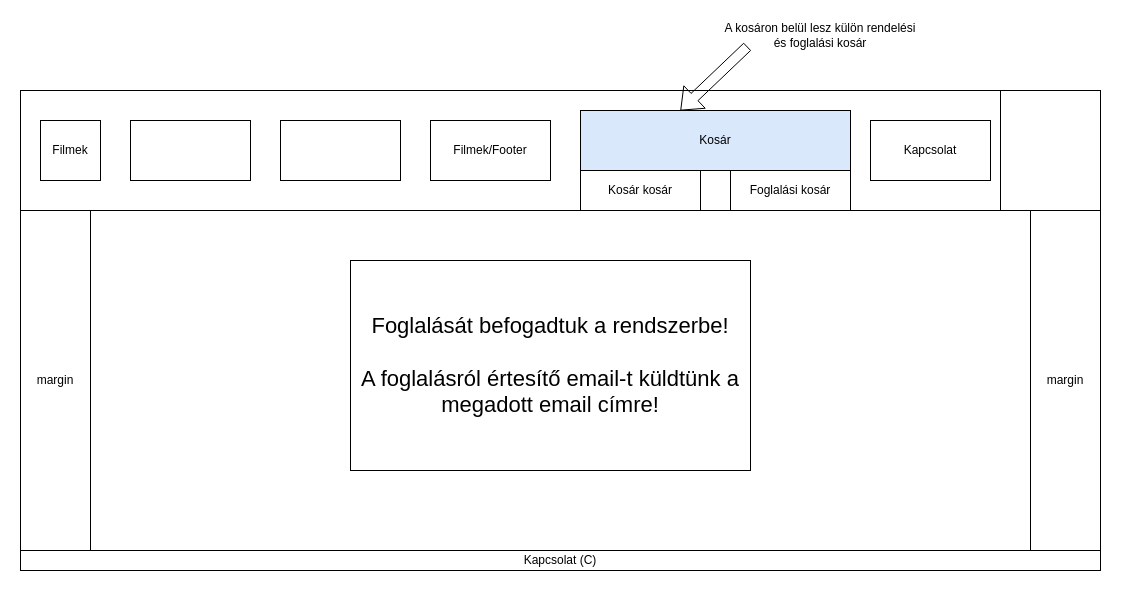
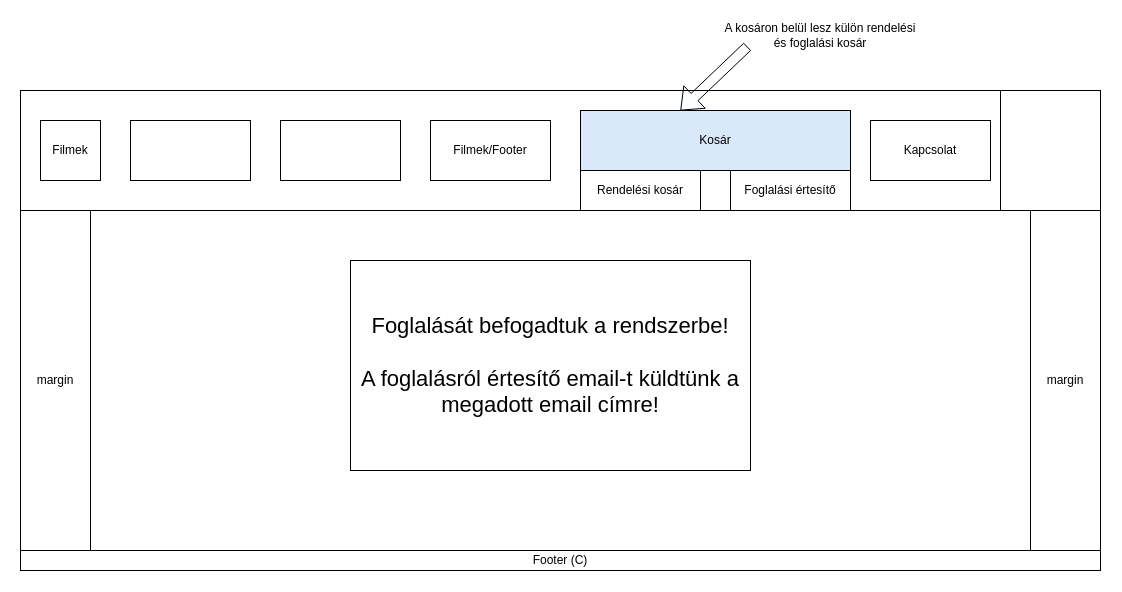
  <mxCell id="0" />
  <mxCell id="1" parent="0" />
  <mxCell id="2" value="" style="rounded=0;whiteSpace=wrap;html=1;" vertex="1" parent="1"><mxGeometry x="20" y="90" width="1080" height="480" as="geometry" /></mxCell>
  <mxCell id="3" value="" style="rounded=0;whiteSpace=wrap;html=1;" vertex="1" parent="1"><mxGeometry x="20" y="90" width="1080" height="120" as="geometry" /></mxCell>
  <mxCell id="4" style="edgeStyle=orthogonalEdgeStyle;rounded=0;orthogonalLoop=1;jettySize=auto;html=1;exitX=0.5;exitY=0;exitDx=0;exitDy=0;" edge="1" parent="1" source="5"><mxGeometry relative="1" as="geometry"><mxPoint x="560" y="550" as="targetPoint" /></mxGeometry></mxCell>
  <mxCell id="5" value="" style="rounded=0;whiteSpace=wrap;html=1;" vertex="1" parent="1"><mxGeometry x="20" y="550" width="1080" height="20" as="geometry" /></mxCell>
  <mxCell id="6" value="" style="rounded=0;whiteSpace=wrap;html=1;" vertex="1" parent="1"><mxGeometry x="1000" y="90" width="100" height="120" as="geometry" /></mxCell>
  <mxCell id="7" value="" style="rounded=0;whiteSpace=wrap;html=1;" vertex="1" parent="1"><mxGeometry x="130" y="120" width="120" height="60" as="geometry" /></mxCell>
  <mxCell id="8" value="" style="rounded=0;whiteSpace=wrap;html=1;" vertex="1" parent="1"><mxGeometry x="730" y="150" width="120" height="60" as="geometry" /></mxCell>
  <mxCell id="9" value="" style="rounded=0;whiteSpace=wrap;html=1;" vertex="1" parent="1"><mxGeometry x="280" y="120" width="120" height="60" as="geometry" /></mxCell>
  <mxCell id="10" value="" style="rounded=0;whiteSpace=wrap;html=1;" vertex="1" parent="1"><mxGeometry x="580" y="150" width="120" height="60" as="geometry" /></mxCell>
  <mxCell id="11" value="" style="rounded=0;whiteSpace=wrap;html=1;" vertex="1" parent="1"><mxGeometry x="430" y="120" width="120" height="60" as="geometry" /></mxCell>
  <mxCell id="12" value="" style="rounded=0;whiteSpace=wrap;html=1;" vertex="1" parent="1"><mxGeometry x="90" y="210" width="940" height="340" as="geometry" /></mxCell>
  <mxCell id="13" value="" style="rounded=0;whiteSpace=wrap;html=1;" vertex="1" parent="1"><mxGeometry x="40" y="120" width="60" height="60" as="geometry" /></mxCell>
  <mxCell id="14" value="&lt;div&gt;Filmek&lt;/div&gt;" style="text;html=1;align=center;verticalAlign=middle;whiteSpace=wrap;rounded=0;" vertex="1" parent="1"><mxGeometry x="40" y="120" width="60" height="60" as="geometry" /></mxCell>
  <mxCell id="15" value="Filmek/Footer" style="text;html=1;align=center;verticalAlign=middle;whiteSpace=wrap;rounded=0;" vertex="1" parent="1"><mxGeometry x="430" y="120" width="120" height="60" as="geometry" /></mxCell>
- <mxCell id="16" value="Kosár kosár" style="text;html=1;align=center;verticalAlign=middle;whiteSpace=wrap;rounded=0;" vertex="1" parent="1"><mxGeometry x="580" y="160" width="120" height="60" as="geometry" /></mxCell>
- <mxCell id="17" value="Kapcsolat (C)" style="text;html=1;align=center;verticalAlign=middle;whiteSpace=wrap;rounded=0;" vertex="1" parent="1"><mxGeometry x="20" y="550" width="1080" height="20" as="geometry" /></mxCell>
+ <mxCell id="16" value="Rendelési kosár" style="text;html=1;align=center;verticalAlign=middle;whiteSpace=wrap;rounded=0;" vertex="1" parent="1"><mxGeometry x="580" y="160" width="120" height="60" as="geometry" /></mxCell>
+ <mxCell id="17" value="Footer (C)" style="text;html=1;align=center;verticalAlign=middle;whiteSpace=wrap;rounded=0;" vertex="1" parent="1"><mxGeometry x="20" y="550" width="1080" height="20" as="geometry" /></mxCell>
  <mxCell id="18" value="margin" style="text;html=1;align=center;verticalAlign=middle;whiteSpace=wrap;rounded=0;" vertex="1" parent="1"><mxGeometry x="20" y="210" width="70" height="340" as="geometry" /></mxCell>
  <mxCell id="19" value="margin" style="text;html=1;align=center;verticalAlign=middle;whiteSpace=wrap;rounded=0;" vertex="1" parent="1"><mxGeometry x="1030" y="210" width="70" height="340" as="geometry" /></mxCell>
  <mxCell id="20" value="" style="rounded=0;whiteSpace=wrap;html=1;" vertex="1" parent="1"><mxGeometry x="870" y="120" width="120" height="60" as="geometry" /></mxCell>
  <mxCell id="21" value="Kapcsolat" style="text;html=1;align=center;verticalAlign=middle;whiteSpace=wrap;rounded=0;" vertex="1" parent="1"><mxGeometry x="870" y="120" width="120" height="60" as="geometry" /></mxCell>
- <mxCell id="22" value="Foglalási kosár" style="text;html=1;align=center;verticalAlign=middle;whiteSpace=wrap;rounded=0;" vertex="1" parent="1"><mxGeometry x="730" y="160" width="120" height="60" as="geometry" /></mxCell>
+ <mxCell id="22" value="Foglalási értesítő" style="text;html=1;align=center;verticalAlign=middle;whiteSpace=wrap;rounded=0;" vertex="1" parent="1"><mxGeometry x="730" y="160" width="120" height="60" as="geometry" /></mxCell>
  <mxCell id="23" value="Kosár" style="rounded=0;whiteSpace=wrap;html=1;fillColor=#dae8fc;" vertex="1" parent="1"><mxGeometry x="580" y="110" width="270" height="60" as="geometry" /></mxCell>
  <mxCell id="24" value="A kosáron belül lesz külön rendelési és foglalási kosár" style="text;html=1;align=center;verticalAlign=middle;whiteSpace=wrap;rounded=0;" vertex="1" parent="1"><mxGeometry x="720" y="20" width="200" height="30" as="geometry" /></mxCell>
  <mxCell id="25" value="" style="endArrow=classic;html=1;rounded=0;entryX=0.37;entryY=0;entryDx=0;entryDy=0;shape=flexArrow;entryPerimeter=0;exitX=0.135;exitY=0.867;exitDx=0;exitDy=0;exitPerimeter=0;" edge="1" parent="1" source="24" target="23"><mxGeometry width="50" height="50" relative="1" as="geometry"><mxPoint x="600" y="70" as="sourcePoint" /><mxPoint x="480" y="150" as="targetPoint" /></mxGeometry></mxCell>
  <mxCell id="26" value="&lt;font style=&quot;font-size: 22px;&quot;&gt;Foglalását befogadtuk a rendszerbe!&lt;/font&gt;&lt;div&gt;&lt;span style=&quot;font-size: 22px;&quot;&gt;&lt;br&gt;&lt;/span&gt;&lt;div&gt;&lt;font style=&quot;font-size: 22px;&quot;&gt;A foglalásról értesítő email-t küldtünk a megadott email címre!&lt;/font&gt;&lt;/div&gt;&lt;/div&gt;" style="rounded=0;whiteSpace=wrap;html=1;" vertex="1" parent="1"><mxGeometry x="350" y="260" width="400" height="210" as="geometry" /></mxCell>
